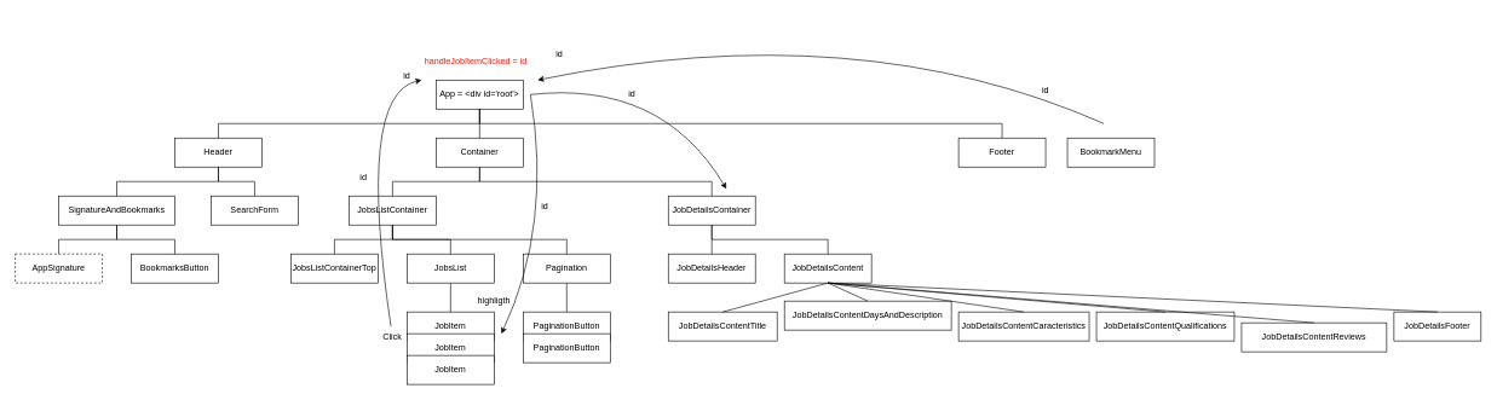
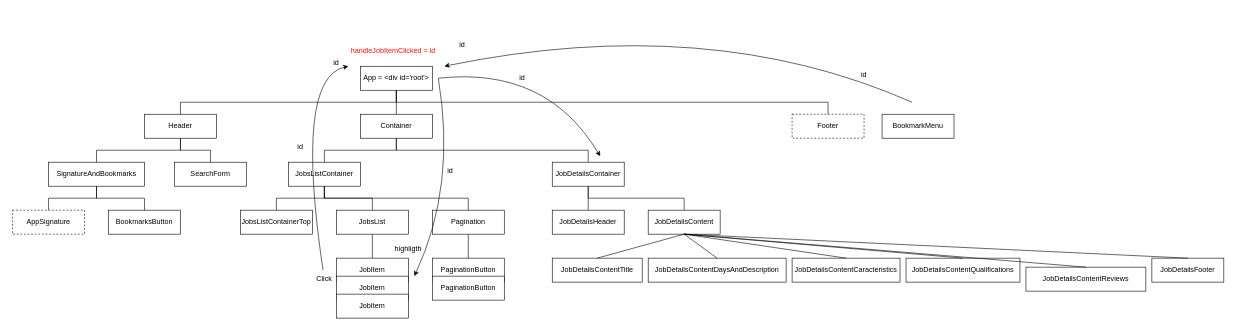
  <mxCell id="0" />
  <mxCell id="1" parent="0" />
  <mxCell id="2" value="App = &amp;lt;div id='root'&amp;gt;" style="rounded=0;whiteSpace=wrap;html=1;" parent="1" vertex="1"><mxGeometry x="600" y="110" width="120" height="40" as="geometry" /></mxCell>
  <mxCell id="3" value="Header" style="rounded=0;whiteSpace=wrap;html=1;" parent="1" vertex="1"><mxGeometry x="240" y="190" width="120" height="40" as="geometry" /></mxCell>
  <mxCell id="4" value="Container" style="rounded=0;whiteSpace=wrap;html=1;" parent="1" vertex="1"><mxGeometry x="600" y="190" width="120" height="40" as="geometry" /></mxCell>
- <mxCell id="5" value="Footer" style="rounded=0;whiteSpace=wrap;html=1;" parent="1" vertex="1"><mxGeometry x="1320" y="190" width="120" height="40" as="geometry" /></mxCell>
+ <mxCell id="5" value="Footer" style="rounded=0;whiteSpace=wrap;html=1;dashed=1;" parent="1" vertex="1"><mxGeometry x="1320" y="190" width="120" height="40" as="geometry" /></mxCell>
  <mxCell id="6" value="SearchForm" style="rounded=0;whiteSpace=wrap;html=1;" parent="1" vertex="1"><mxGeometry x="290" y="270" width="120" height="40" as="geometry" /></mxCell>
  <mxCell id="7" value="SignatureAndBookmarks" style="rounded=0;whiteSpace=wrap;html=1;" parent="1" vertex="1"><mxGeometry x="80" y="270" width="160" height="40" as="geometry" /></mxCell>
  <mxCell id="8" value="JobsListContainer" style="rounded=0;whiteSpace=wrap;html=1;" parent="1" vertex="1"><mxGeometry x="480" y="270" width="120" height="40" as="geometry" /></mxCell>
  <mxCell id="9" value="JobDetailsContainer" style="rounded=0;whiteSpace=wrap;html=1;" parent="1" vertex="1"><mxGeometry x="920" y="270" width="120" height="40" as="geometry" /></mxCell>
  <mxCell id="10" value="AppSignature" style="rounded=0;whiteSpace=wrap;html=1;dashed=1;" parent="1" vertex="1"><mxGeometry x="20" y="350" width="120" height="40" as="geometry" /></mxCell>
  <mxCell id="11" value="BookmarksButton" style="rounded=0;whiteSpace=wrap;html=1;" parent="1" vertex="1"><mxGeometry x="180" y="350" width="120" height="40" as="geometry" /></mxCell>
  <mxCell id="12" value="" style="endArrow=none;html=1;rounded=0;entryX=0.5;entryY=1;entryDx=0;entryDy=0;exitX=0.5;exitY=0;exitDx=0;exitDy=0;" parent="1" source="3" target="2" edge="1"><mxGeometry width="50" height="50" relative="1" as="geometry"><mxPoint x="499.71" y="430" as="sourcePoint" /><mxPoint x="499.71" y="200" as="targetPoint" /><Array as="points"><mxPoint x="300" y="170" /><mxPoint x="660" y="170" /></Array></mxGeometry></mxCell>
  <mxCell id="13" value="JobsListContainerTop" style="rounded=0;whiteSpace=wrap;html=1;" parent="1" vertex="1"><mxGeometry x="400" y="350" width="120" height="40" as="geometry" /></mxCell>
  <mxCell id="14" value="JobsList" style="rounded=0;whiteSpace=wrap;html=1;" parent="1" vertex="1"><mxGeometry x="560" y="350" width="120" height="40" as="geometry" /></mxCell>
  <mxCell id="15" value="Pagination" style="rounded=0;whiteSpace=wrap;html=1;" parent="1" vertex="1"><mxGeometry x="720" y="350" width="120" height="40" as="geometry" /></mxCell>
  <mxCell id="16" value="" style="endArrow=none;html=1;rounded=0;entryX=0.5;entryY=1;entryDx=0;entryDy=0;exitX=0.5;exitY=0;exitDx=0;exitDy=0;" parent="1" source="11" target="7" edge="1"><mxGeometry width="50" height="50" relative="1" as="geometry"><mxPoint x="300" y="350" as="sourcePoint" /><mxPoint x="350" y="300" as="targetPoint" /><Array as="points"><mxPoint x="240" y="330" /><mxPoint x="160" y="330" /></Array></mxGeometry></mxCell>
  <mxCell id="17" value="" style="endArrow=none;html=1;rounded=0;entryX=0.5;entryY=1;entryDx=0;entryDy=0;exitX=0.5;exitY=0;exitDx=0;exitDy=0;" parent="1" source="6" target="3" edge="1"><mxGeometry width="50" height="50" relative="1" as="geometry"><mxPoint x="300" y="350" as="sourcePoint" /><mxPoint x="350" y="300" as="targetPoint" /><Array as="points"><mxPoint x="350" y="250" /><mxPoint x="300" y="250" /></Array></mxGeometry></mxCell>
  <mxCell id="18" value="" style="endArrow=none;html=1;rounded=0;entryX=0.5;entryY=1;entryDx=0;entryDy=0;exitX=0.5;exitY=0;exitDx=0;exitDy=0;" parent="1" source="7" target="3" edge="1"><mxGeometry width="50" height="50" relative="1" as="geometry"><mxPoint x="300" y="350" as="sourcePoint" /><mxPoint x="350" y="300" as="targetPoint" /><Array as="points"><mxPoint x="160" y="250" /><mxPoint x="300" y="250" /></Array></mxGeometry></mxCell>
  <mxCell id="19" value="" style="endArrow=none;html=1;rounded=0;entryX=0.5;entryY=1;entryDx=0;entryDy=0;exitX=0.5;exitY=0;exitDx=0;exitDy=0;" parent="1" source="10" target="7" edge="1"><mxGeometry width="50" height="50" relative="1" as="geometry"><mxPoint x="380" y="400" as="sourcePoint" /><mxPoint x="430" y="350" as="targetPoint" /><Array as="points"><mxPoint x="80" y="330" /><mxPoint x="160" y="330" /></Array></mxGeometry></mxCell>
  <mxCell id="20" value="" style="endArrow=none;html=1;rounded=0;entryX=0.5;entryY=1;entryDx=0;entryDy=0;exitX=0.5;exitY=0;exitDx=0;exitDy=0;" parent="1" source="5" target="2" edge="1"><mxGeometry width="50" height="50" relative="1" as="geometry"><mxPoint x="570" y="270" as="sourcePoint" /><mxPoint x="620" y="220" as="targetPoint" /><Array as="points"><mxPoint x="1380" y="170" /><mxPoint x="660" y="170" /></Array></mxGeometry></mxCell>
  <mxCell id="21" value="" style="endArrow=none;html=1;rounded=0;entryX=0.5;entryY=1;entryDx=0;entryDy=0;exitX=0.5;exitY=0;exitDx=0;exitDy=0;" parent="1" source="4" target="2" edge="1"><mxGeometry width="50" height="50" relative="1" as="geometry"><mxPoint x="570" y="270" as="sourcePoint" /><mxPoint x="620" y="220" as="targetPoint" /></mxGeometry></mxCell>
  <mxCell id="22" value="" style="endArrow=none;html=1;rounded=0;entryX=0.5;entryY=1;entryDx=0;entryDy=0;exitX=0.5;exitY=0;exitDx=0;exitDy=0;" parent="1" source="9" target="4" edge="1"><mxGeometry width="50" height="50" relative="1" as="geometry"><mxPoint x="690" y="260" as="sourcePoint" /><mxPoint x="740" y="210" as="targetPoint" /><Array as="points"><mxPoint x="980" y="250" /><mxPoint x="660" y="250" /></Array></mxGeometry></mxCell>
  <mxCell id="23" value="" style="endArrow=none;html=1;rounded=0;entryX=0.5;entryY=1;entryDx=0;entryDy=0;exitX=0.5;exitY=0;exitDx=0;exitDy=0;" parent="1" source="8" target="4" edge="1"><mxGeometry width="50" height="50" relative="1" as="geometry"><mxPoint x="620" y="310" as="sourcePoint" /><mxPoint x="740" y="210" as="targetPoint" /><Array as="points"><mxPoint x="540" y="250" /><mxPoint x="660" y="250" /></Array></mxGeometry></mxCell>
  <mxCell id="24" value="" style="endArrow=none;html=1;rounded=0;entryX=0.5;entryY=1;entryDx=0;entryDy=0;exitX=0.5;exitY=0;exitDx=0;exitDy=0;" parent="1" source="15" target="8" edge="1"><mxGeometry width="50" height="50" relative="1" as="geometry"><mxPoint x="600" y="400" as="sourcePoint" /><mxPoint x="650" y="350" as="targetPoint" /><Array as="points"><mxPoint x="780" y="330" /><mxPoint x="540" y="330" /></Array></mxGeometry></mxCell>
  <mxCell id="25" value="" style="endArrow=none;html=1;rounded=0;exitX=0.5;exitY=0;exitDx=0;exitDy=0;" parent="1" source="14" edge="1"><mxGeometry width="50" height="50" relative="1" as="geometry"><mxPoint x="600" y="400" as="sourcePoint" /><mxPoint x="540" y="310" as="targetPoint" /><Array as="points"><mxPoint x="620" y="330" /><mxPoint x="540" y="330" /></Array></mxGeometry></mxCell>
  <mxCell id="26" value="" style="endArrow=none;html=1;rounded=0;entryX=0.5;entryY=1;entryDx=0;entryDy=0;exitX=0.5;exitY=0;exitDx=0;exitDy=0;" parent="1" source="13" target="8" edge="1"><mxGeometry width="50" height="50" relative="1" as="geometry"><mxPoint x="600" y="400" as="sourcePoint" /><mxPoint x="650" y="350" as="targetPoint" /><Array as="points"><mxPoint x="460" y="330" /><mxPoint x="540" y="330" /></Array></mxGeometry></mxCell>
  <mxCell id="27" value="BookmarkMenu" style="rounded=0;whiteSpace=wrap;html=1;fillColor=light-dark(#FFFFFF,#B9E0A5);fontColor=light-dark(#000000,#000000);" parent="1" vertex="1"><mxGeometry x="1470" y="190" width="120" height="40" as="geometry" /></mxCell>
  <mxCell id="28" value="JobItem" style="rounded=0;whiteSpace=wrap;html=1;" parent="1" vertex="1"><mxGeometry x="560" y="430" width="120" height="40" as="geometry" /></mxCell>
  <mxCell id="29" value="" style="endArrow=none;html=1;rounded=0;entryX=0.5;entryY=1;entryDx=0;entryDy=0;exitX=0.5;exitY=0;exitDx=0;exitDy=0;" parent="1" source="28" target="14" edge="1"><mxGeometry width="50" height="50" relative="1" as="geometry"><mxPoint x="640" y="480" as="sourcePoint" /><mxPoint x="690" y="430" as="targetPoint" /></mxGeometry></mxCell>
  <mxCell id="30" value="JobItem" style="rounded=0;whiteSpace=wrap;html=1;" parent="1" vertex="1"><mxGeometry x="560" y="460" width="120" height="40" as="geometry" /></mxCell>
  <mxCell id="31" value="JobItem" style="rounded=0;whiteSpace=wrap;html=1;" parent="1" vertex="1"><mxGeometry x="560" y="490" width="120" height="40" as="geometry" /></mxCell>
  <mxCell id="32" value="PaginationButton" style="rounded=0;whiteSpace=wrap;html=1;" parent="1" vertex="1"><mxGeometry x="720" y="430" width="120" height="40" as="geometry" /></mxCell>
  <mxCell id="33" value="" style="endArrow=none;html=1;rounded=0;entryX=0.5;entryY=1;entryDx=0;entryDy=0;exitX=0.5;exitY=0;exitDx=0;exitDy=0;" parent="1" source="32" target="15" edge="1"><mxGeometry width="50" height="50" relative="1" as="geometry"><mxPoint x="730" y="460" as="sourcePoint" /><mxPoint x="780" y="410" as="targetPoint" /></mxGeometry></mxCell>
  <mxCell id="34" value="PaginationButton" style="rounded=0;whiteSpace=wrap;html=1;" parent="1" vertex="1"><mxGeometry x="720" y="460" width="120" height="40" as="geometry" /></mxCell>
  <mxCell id="35" value="JobDetailsHeader" style="rounded=0;whiteSpace=wrap;html=1;" parent="1" vertex="1"><mxGeometry x="920" y="350" width="120" height="40" as="geometry" /></mxCell>
  <mxCell id="36" value="JobDetailsContent" style="rounded=0;whiteSpace=wrap;html=1;" parent="1" vertex="1"><mxGeometry x="1080" y="350" width="120" height="40" as="geometry" /></mxCell>
  <mxCell id="37" value="JobDetailsContentTitle" style="rounded=0;whiteSpace=wrap;html=1;" parent="1" vertex="1"><mxGeometry x="920" y="430" width="150" height="40" as="geometry" /></mxCell>
- <mxCell id="38" value="JobDetailsContentDaysAndDescription" style="rounded=0;whiteSpace=wrap;html=1;" parent="1" vertex="1"><mxGeometry x="1080" y="415" width="230" height="40" as="geometry" /></mxCell>
+ <mxCell id="38" value="JobDetailsContentDaysAndDescription" style="rounded=0;whiteSpace=wrap;html=1;" parent="1" vertex="1"><mxGeometry x="1080" y="430" width="230" height="40" as="geometry" /></mxCell>
  <mxCell id="39" value="JobDetailsContentCaracteristics" style="rounded=0;whiteSpace=wrap;html=1;" parent="1" vertex="1"><mxGeometry x="1320" y="430" width="180" height="40" as="geometry" /></mxCell>
  <mxCell id="40" value="JobDetailsContentQualifications" style="rounded=0;whiteSpace=wrap;html=1;" parent="1" vertex="1"><mxGeometry x="1510" y="430" width="190" height="40" as="geometry" /></mxCell>
  <mxCell id="41" value="JobDetailsFooter" style="rounded=0;whiteSpace=wrap;html=1;" parent="1" vertex="1"><mxGeometry x="1920" y="430" width="120" height="40" as="geometry" /></mxCell>
  <mxCell id="42" value="JobDetailsContentReviews" style="rounded=0;whiteSpace=wrap;html=1;" parent="1" vertex="1"><mxGeometry x="1710" y="445" width="200" height="40" as="geometry" /></mxCell>
  <mxCell id="43" value="" style="endArrow=none;html=1;rounded=0;entryX=0.5;entryY=1;entryDx=0;entryDy=0;exitX=0.5;exitY=0;exitDx=0;exitDy=0;" parent="1" source="41" target="36" edge="1"><mxGeometry width="50" height="50" relative="1" as="geometry"><mxPoint x="1090" y="430" as="sourcePoint" /><mxPoint x="1140" y="380" as="targetPoint" /></mxGeometry></mxCell>
  <mxCell id="44" value="" style="endArrow=none;html=1;rounded=0;entryX=0.5;entryY=1;entryDx=0;entryDy=0;exitX=0.5;exitY=0;exitDx=0;exitDy=0;" parent="1" source="42" target="36" edge="1"><mxGeometry width="50" height="50" relative="1" as="geometry"><mxPoint x="1090" y="430" as="sourcePoint" /><mxPoint x="1140" y="380" as="targetPoint" /></mxGeometry></mxCell>
  <mxCell id="45" value="" style="endArrow=none;html=1;rounded=0;exitX=0.5;exitY=0;exitDx=0;exitDy=0;entryX=0.5;entryY=1;entryDx=0;entryDy=0;" parent="1" source="40" target="36" edge="1"><mxGeometry width="50" height="50" relative="1" as="geometry"><mxPoint x="1090" y="430" as="sourcePoint" /><mxPoint x="1140" y="380" as="targetPoint" /></mxGeometry></mxCell>
  <mxCell id="46" value="" style="endArrow=none;html=1;rounded=0;entryX=0.5;entryY=1;entryDx=0;entryDy=0;exitX=0.5;exitY=0;exitDx=0;exitDy=0;" parent="1" source="39" target="36" edge="1"><mxGeometry width="50" height="50" relative="1" as="geometry"><mxPoint x="1090" y="430" as="sourcePoint" /><mxPoint x="1140" y="380" as="targetPoint" /></mxGeometry></mxCell>
  <mxCell id="47" value="" style="endArrow=none;html=1;rounded=0;entryX=0.5;entryY=1;entryDx=0;entryDy=0;exitX=0.5;exitY=0;exitDx=0;exitDy=0;" parent="1" source="38" target="36" edge="1"><mxGeometry width="50" height="50" relative="1" as="geometry"><mxPoint x="1090" y="430" as="sourcePoint" /><mxPoint x="1140" y="380" as="targetPoint" /></mxGeometry></mxCell>
  <mxCell id="48" value="" style="endArrow=none;html=1;rounded=0;entryX=0.5;entryY=1;entryDx=0;entryDy=0;exitX=0.5;exitY=0;exitDx=0;exitDy=0;" parent="1" source="37" target="36" edge="1"><mxGeometry width="50" height="50" relative="1" as="geometry"><mxPoint x="1090" y="430" as="sourcePoint" /><mxPoint x="1140" y="380" as="targetPoint" /></mxGeometry></mxCell>
  <mxCell id="49" value="" style="endArrow=none;html=1;rounded=0;entryX=0.5;entryY=1;entryDx=0;entryDy=0;exitX=0.5;exitY=0;exitDx=0;exitDy=0;" parent="1" source="35" target="9" edge="1"><mxGeometry width="50" height="50" relative="1" as="geometry"><mxPoint x="960" y="370" as="sourcePoint" /><mxPoint x="1010" y="320" as="targetPoint" /></mxGeometry></mxCell>
  <mxCell id="50" value="" style="endArrow=none;html=1;rounded=0;entryX=0.5;entryY=1;entryDx=0;entryDy=0;exitX=0.5;exitY=0;exitDx=0;exitDy=0;" parent="1" source="36" target="9" edge="1"><mxGeometry width="50" height="50" relative="1" as="geometry"><mxPoint x="960" y="370" as="sourcePoint" /><mxPoint x="1010" y="320" as="targetPoint" /><Array as="points"><mxPoint x="1140" y="330" /><mxPoint x="980" y="330" /></Array></mxGeometry></mxCell>
  <mxCell id="51" value="&lt;font color=&quot;#ff1108&quot;&gt;handleJobItemClicked = id&lt;/font&gt;" style="text;html=1;whiteSpace=wrap;strokeColor=none;fillColor=none;align=center;verticalAlign=middle;rounded=0;" parent="1" vertex="1"><mxGeometry x="570" y="70" width="170" height="30" as="geometry" /></mxCell>
  <mxCell id="52" value="&lt;font style=&quot;color: light-dark(rgb(0, 0, 0), rgb(255, 17, 8));&quot;&gt;Click&lt;/font&gt;" style="text;html=1;whiteSpace=wrap;strokeColor=none;fillColor=none;align=center;verticalAlign=middle;rounded=0;" vertex="1" parent="1"><mxGeometry x="510" y="450" width="60" height="30" as="geometry" /></mxCell>
  <mxCell id="53" value="" style="curved=1;endArrow=classic;html=1;rounded=0;strokeColor=light-dark(#000000,#FF1108);" edge="1" parent="1" source="52"><mxGeometry width="50" height="50" relative="1" as="geometry"><mxPoint x="600" y="350" as="sourcePoint" /><mxPoint x="580" y="110" as="targetPoint" /><Array as="points"><mxPoint x="490" y="130" /></Array></mxGeometry></mxCell>
  <mxCell id="54" value="" style="curved=1;endArrow=classic;html=1;rounded=0;strokeColor=light-dark(#000000,#33FF33);" edge="1" parent="1"><mxGeometry width="50" height="50" relative="1" as="geometry"><mxPoint x="730" y="130" as="sourcePoint" /><mxPoint x="690" y="460" as="targetPoint" /><Array as="points"><mxPoint x="760" y="310" /></Array></mxGeometry></mxCell>
  <mxCell id="55" value="&lt;font style=&quot;color: light-dark(rgb(0, 0, 0), rgb(255, 17, 8));&quot;&gt;id&lt;/font&gt;" style="text;html=1;whiteSpace=wrap;strokeColor=none;fillColor=none;align=center;verticalAlign=middle;rounded=0;" vertex="1" parent="1"><mxGeometry x="470" y="230" width="60" height="30" as="geometry" /></mxCell>
  <mxCell id="56" value="&lt;font style=&quot;color: light-dark(rgb(0, 0, 0), rgb(255, 17, 8));&quot;&gt;id&lt;/font&gt;" style="text;html=1;whiteSpace=wrap;strokeColor=none;fillColor=none;align=center;verticalAlign=middle;rounded=0;" vertex="1" parent="1"><mxGeometry x="530" y="90" width="60" height="30" as="geometry" /></mxCell>
  <mxCell id="57" value="&lt;font style=&quot;color: light-dark(rgb(0, 0, 0), rgb(51, 255, 51));&quot;&gt;highligth&lt;/font&gt;" style="text;html=1;whiteSpace=wrap;strokeColor=none;fillColor=none;align=center;verticalAlign=middle;rounded=0;" vertex="1" parent="1"><mxGeometry x="650" y="400" width="60" height="30" as="geometry" /></mxCell>
  <mxCell id="58" value="" style="curved=1;endArrow=classic;html=1;rounded=0;strokeColor=light-dark(#000000,#33FF33);" edge="1" parent="1"><mxGeometry width="50" height="50" relative="1" as="geometry"><mxPoint x="730" y="130" as="sourcePoint" /><mxPoint x="1000" y="260" as="targetPoint" /><Array as="points"><mxPoint x="910" y="110" /></Array></mxGeometry></mxCell>
  <mxCell id="59" value="&lt;font style=&quot;color: light-dark(rgb(0, 0, 0), rgb(51, 255, 51));&quot;&gt;id&lt;/font&gt;" style="text;html=1;whiteSpace=wrap;strokeColor=none;fillColor=none;align=center;verticalAlign=middle;rounded=0;" vertex="1" parent="1"><mxGeometry x="720" y="270" width="60" height="30" as="geometry" /></mxCell>
  <mxCell id="60" value="&lt;font style=&quot;color: light-dark(rgb(0, 0, 0), rgb(51, 255, 51));&quot;&gt;id&lt;/font&gt;" style="text;html=1;whiteSpace=wrap;strokeColor=none;fillColor=none;align=center;verticalAlign=middle;rounded=0;" vertex="1" parent="1"><mxGeometry x="840" y="115" width="60" height="30" as="geometry" /></mxCell>
  <mxCell id="61" value="" style="curved=1;endArrow=classic;html=1;rounded=0;strokeColor=light-dark(#000000,#FF1108);" edge="1" parent="1"><mxGeometry width="50" height="50" relative="1" as="geometry"><mxPoint x="1520" y="170" as="sourcePoint" /><mxPoint x="740" y="110" as="targetPoint" /><Array as="points"><mxPoint x="1180" y="20" /></Array></mxGeometry></mxCell>
  <mxCell id="62" value="&lt;font style=&quot;color: light-dark(rgb(0, 0, 0), rgb(255, 17, 8));&quot;&gt;id&lt;/font&gt;" style="text;html=1;whiteSpace=wrap;strokeColor=none;fillColor=none;align=center;verticalAlign=middle;rounded=0;" vertex="1" parent="1"><mxGeometry x="1410" y="110" width="60" height="30" as="geometry" /></mxCell>
  <mxCell id="63" value="&lt;font style=&quot;color: light-dark(rgb(0, 0, 0), rgb(255, 17, 8));&quot;&gt;id&lt;/font&gt;" style="text;html=1;whiteSpace=wrap;strokeColor=none;fillColor=none;align=center;verticalAlign=middle;rounded=0;" vertex="1" parent="1"><mxGeometry x="740" y="60" width="60" height="30" as="geometry" /></mxCell>
